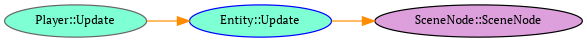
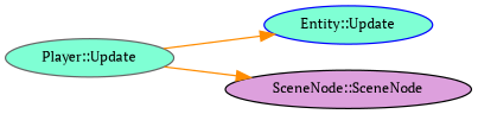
  digraph {
    fontname="PT Serif"
    rankdir=LR
    node [fillcolor=aquamarine fontname="PT Serif" fontsize=10 shape=ellipse style=filled]
    edge [color=darkorange fontname="PT Serif" fontsize=10 labelfontname=Helvetica labelfontsize=10 style=solid]
    n1 [color=gray40 fontcolor=black height=0.2 label="Player::Update" width=0.4]
    n2 [color=blue height=0.2 label="Entity::Update" width=0.4]
    n3 [color=black fillcolor=plum height=0.2 label="SceneNode::SceneNode" width=0.4]
    n1 -> n2
-   n2 -> n3
+   n1 -> n3
  }
